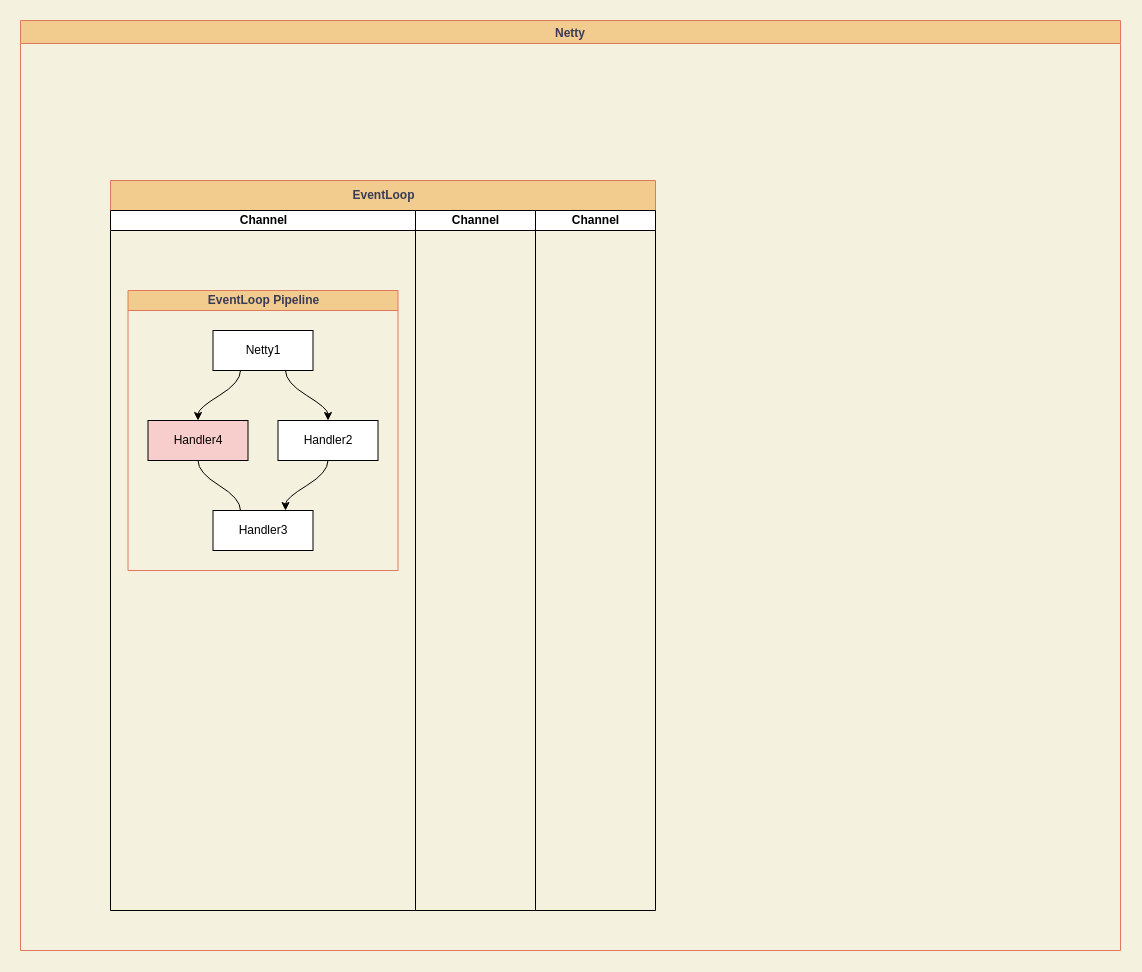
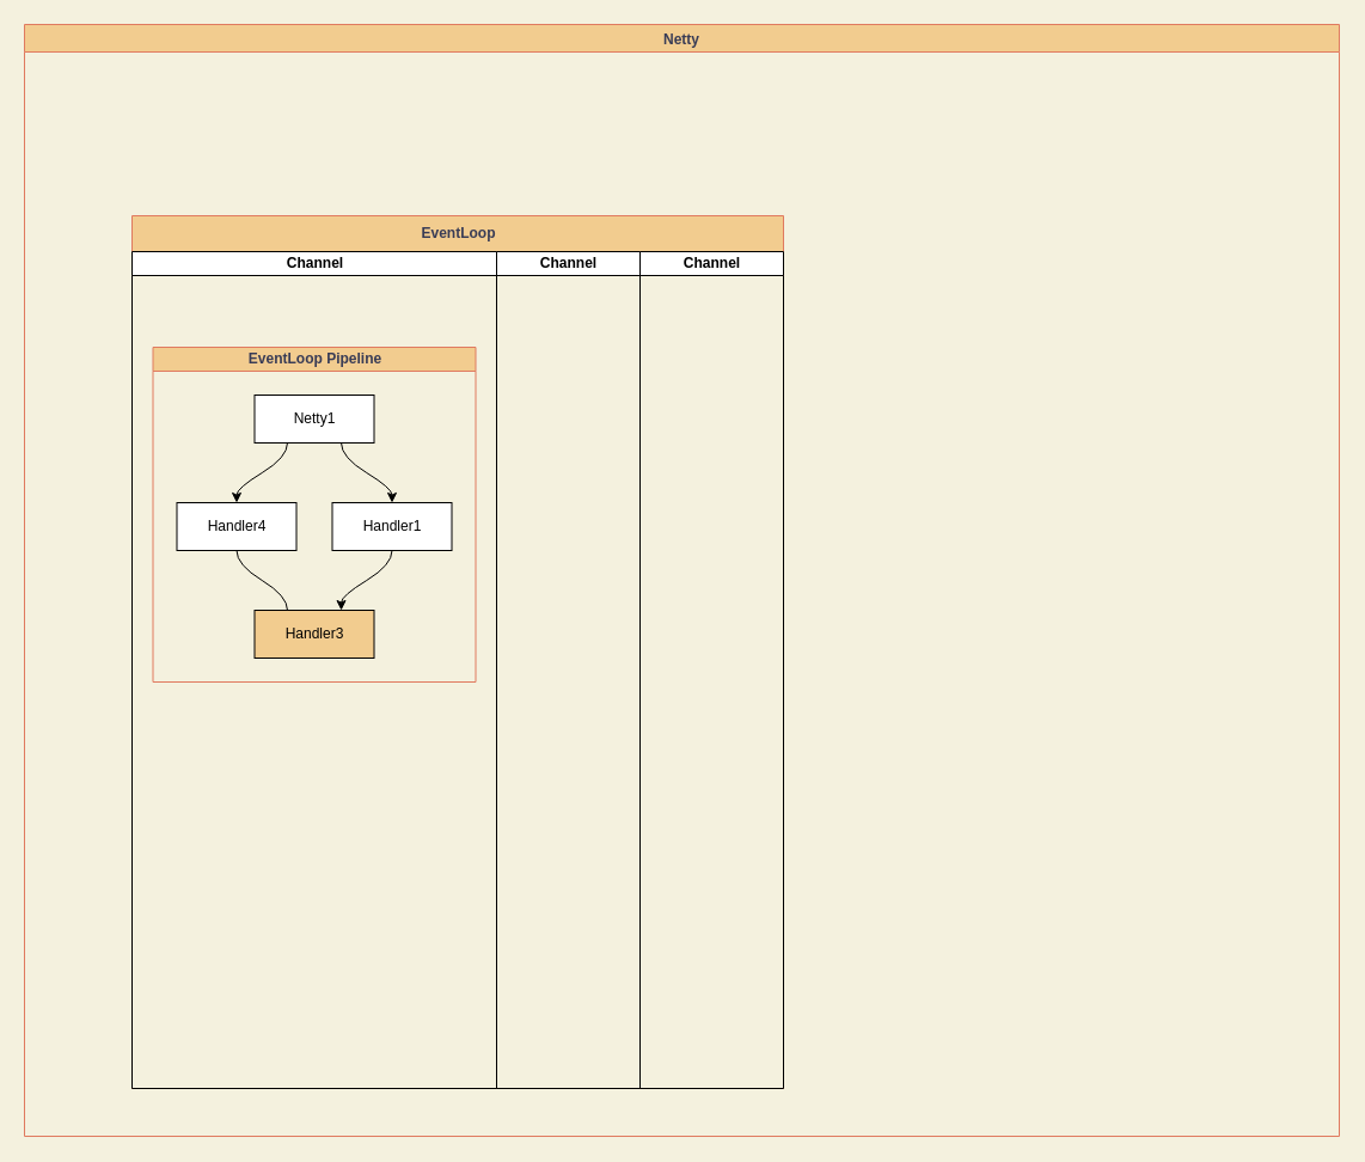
  <mxCell id="0" />
  <mxCell id="1" parent="0" />
  <mxCell id="2" value="Netty" style="swimlane;fillColor=#F2CC8F;strokeColor=#E07A5F;fontColor=#393C56;" parent="1" vertex="1"><mxGeometry x="20" y="20" width="1100" height="930" as="geometry" /></mxCell>
  <mxCell id="3" value="EventLoop" style="swimlane;html=1;childLayout=stackLayout;resizeParent=1;resizeParentMax=0;startSize=30;rounded=0;sketch=0;strokeColor=#E07A5F;fillColor=#F2CC8F;fontColor=#393C56;" vertex="1" parent="2"><mxGeometry x="90" y="160" width="545" height="730" as="geometry" /></mxCell>
  <mxCell id="4" value="Channel" style="swimlane;html=1;startSize=20;" vertex="1" parent="3"><mxGeometry y="30" width="305" height="700" as="geometry" /></mxCell>
  <mxCell id="5" value="EventLoop Pipeline" style="swimlane;html=1;startSize=20;horizontal=1;childLayout=flowLayout;flowOrientation=north;resizable=0;interRankCellSpacing=50;containerType=tree;rounded=0;sketch=0;strokeColor=#E07A5F;fillColor=#F2CC8F;fontColor=#393C56;" vertex="1" parent="4"><mxGeometry x="17.5" y="80" width="270" height="280" as="geometry" /></mxCell>
  <mxCell id="6" value="Netty1" style="whiteSpace=wrap;html=1;" vertex="1" parent="5"><mxGeometry x="85" y="40" width="100" height="40" as="geometry" /></mxCell>
- <mxCell id="7" value="Handler4" style="whiteSpace=wrap;html=1;fillColor=#f8cecc;" vertex="1" parent="5"><mxGeometry x="20" y="130" width="100" height="40" as="geometry" /></mxCell>
+ <mxCell id="7" value="Handler4" style="whiteSpace=wrap;html=1;" vertex="1" parent="5"><mxGeometry x="20" y="130" width="100" height="40" as="geometry" /></mxCell>
  <mxCell id="8" value="" style="html=1;curved=1;noEdgeStyle=1;orthogonal=1;" edge="1" parent="5" source="6" target="7"><mxGeometry relative="1" as="geometry"><Array as="points"><mxPoint x="112.5" y="92" /><mxPoint x="70" y="118" /></Array></mxGeometry></mxCell>
- <mxCell id="9" value="Handler2" style="whiteSpace=wrap;html=1;" vertex="1" parent="5"><mxGeometry x="150" y="130" width="100" height="40" as="geometry" /></mxCell>
+ <mxCell id="9" value="Handler1" style="whiteSpace=wrap;html=1;" vertex="1" parent="5"><mxGeometry x="150" y="130" width="100" height="40" as="geometry" /></mxCell>
  <mxCell id="10" value="" style="html=1;curved=1;noEdgeStyle=1;orthogonal=1;" edge="1" parent="5" source="6" target="9"><mxGeometry relative="1" as="geometry"><Array as="points"><mxPoint x="157.5" y="92" /><mxPoint x="200" y="118" /></Array></mxGeometry></mxCell>
- <mxCell id="11" value="Handler3" style="whiteSpace=wrap;html=1;" vertex="1" parent="5"><mxGeometry x="85" y="220" width="100" height="40" as="geometry" /></mxCell>
+ <mxCell id="11" value="Handler3" style="whiteSpace=wrap;html=1;fillColor=#f2cc8f;" vertex="1" parent="5"><mxGeometry x="85" y="220" width="100" height="40" as="geometry" /></mxCell>
  <mxCell id="12" value="" style="html=1;curved=1;noEdgeStyle=1;orthogonal=1;endArrow=none;" edge="1" parent="5" source="7" target="11"><mxGeometry relative="1" as="geometry"><Array as="points"><mxPoint x="70" y="182" /><mxPoint x="112.5" y="208" /></Array></mxGeometry></mxCell>
  <mxCell id="13" value="" style="html=1;curved=1;noEdgeStyle=1;orthogonal=1;" edge="1" parent="5" source="9" target="11"><mxGeometry relative="1" as="geometry"><Array as="points"><mxPoint x="200" y="182" /><mxPoint x="157.5" y="208" /></Array></mxGeometry></mxCell>
  <mxCell id="14" value="Channel" style="swimlane;html=1;startSize=20;" vertex="1" parent="3"><mxGeometry x="305" y="30" width="120" height="700" as="geometry" /></mxCell>
  <mxCell id="15" value="Channel" style="swimlane;html=1;startSize=20;" vertex="1" parent="3"><mxGeometry x="425" y="30" width="120" height="700" as="geometry" /></mxCell>
